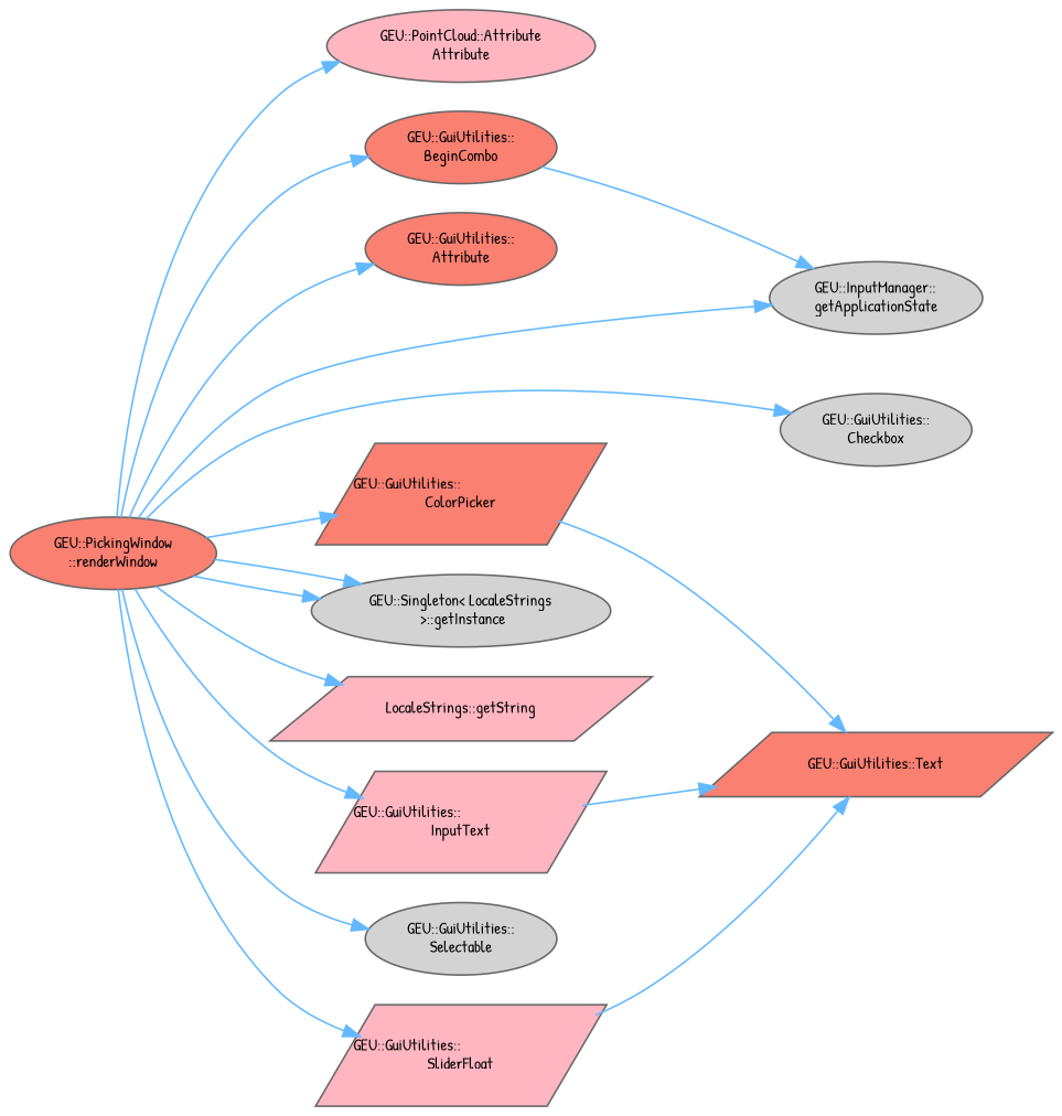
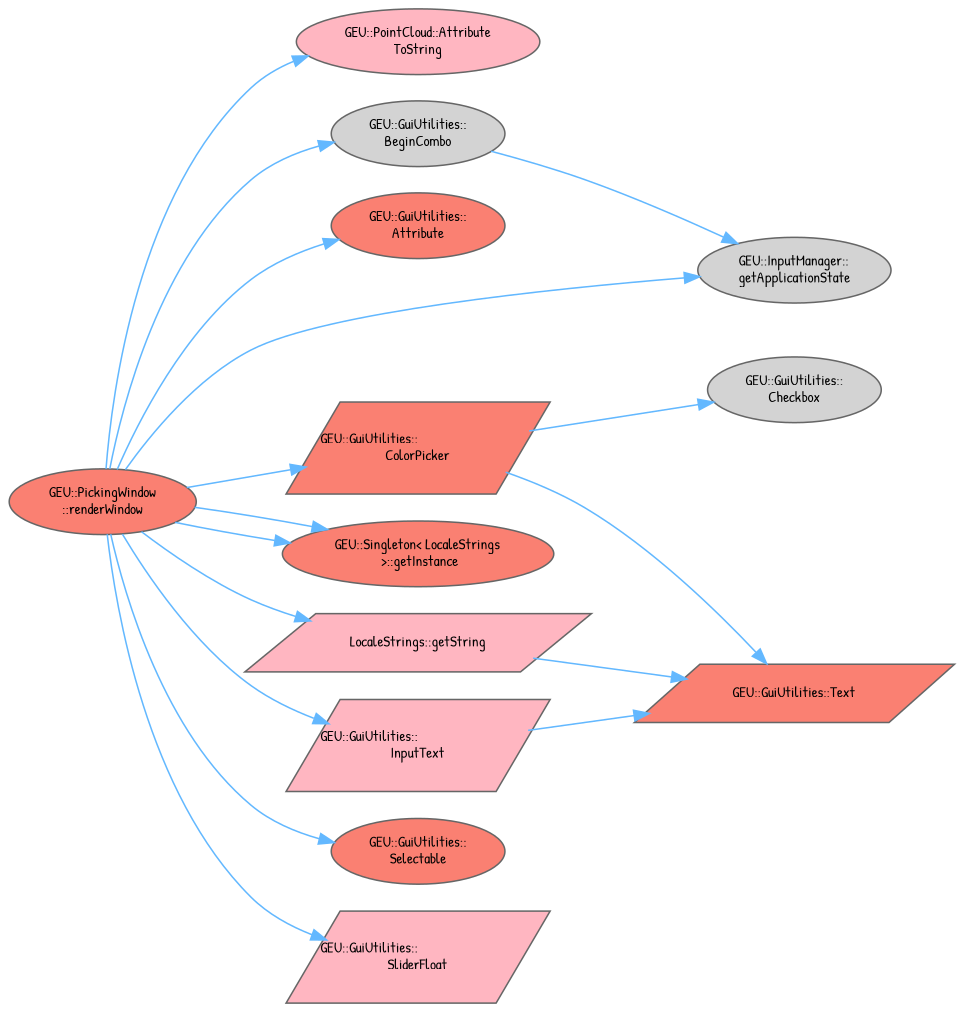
  digraph {
    fontname="Patrick Hand"
    rankdir=LR
    node [color=grey40 fillcolor=salmon fontname="Patrick Hand" fontsize=10 shape=ellipse style=filled]
    edge [color=steelblue1 fontname="Patrick Hand" fontsize=10 labelfontname=Helvetica labelfontsize=10 style=solid]
    n1 [color=gray40 fontcolor=black height=0.2 label="GEU::PickingWindow\l::renderWindow" width=0.4]
-   n2 [fillcolor=lightpink height=0.2 label="GEU::PointCloud::Attribute\lAttribute" width=0.4]
-   n3 [height=0.2 label="GEU::GuiUtilities::\lBeginCombo" width=0.4]
+   n2 [fillcolor=lightpink height=0.2 label="GEU::PointCloud::Attribute\lToString" width=0.4]
+   n3 [fillcolor=lightgrey height=0.2 label="GEU::GuiUtilities::\lBeginCombo" width=0.4]
    n4 [height=0.2 label="GEU::GuiUtilities::\lAttribute" width=0.4]
    n5 [fillcolor=lightgrey height=0.2 label="GEU::GuiUtilities::\lCheckbox" width=0.4]
    n6 [height=0.2 label="GEU::GuiUtilities::\lColorPicker" shape=parallelogram width=0.4]
    n7 [fillcolor=lightgrey height=0.2 label="GEU::InputManager::\lgetApplicationState" width=0.4]
-   n8 [fillcolor=lightgrey height=0.2 label="GEU::Singleton\< LocaleStrings\l \>::getInstance" width=0.4]
+   n8 [height=0.2 label="GEU::Singleton\< LocaleStrings\l \>::getInstance" width=0.4]
    n9 [fillcolor=lightpink height=0.2 label="LocaleStrings::getString" shape=parallelogram width=0.4]
    n10 [fillcolor=lightpink height=0.2 label="GEU::GuiUtilities::\lInputText" shape=parallelogram width=0.4]
-   n11 [fillcolor=lightgrey height=0.2 label="GEU::GuiUtilities::\lSelectable" width=0.4]
+   n11 [height=0.2 label="GEU::GuiUtilities::\lSelectable" width=0.4]
    n12 [fillcolor=lightpink height=0.2 label="GEU::GuiUtilities::\lSliderFloat" shape=parallelogram width=0.4]
    n13 [height=0.2 label="GEU::GuiUtilities::Text" shape=parallelogram width=0.4]
    n1 -> n2
    n1 -> n3
    n1 -> n4
-   n1 -> n5
+   n6 -> n5
    n1 -> n6
    n1 -> n7
    n1 -> n8
    n1 -> n8
    n1 -> n9
    n1 -> n10
    n1 -> n11
    n1 -> n12
    n3 -> n7
    n6 -> n13
    n10 -> n13
-   n12 -> n13
+   n9 -> n13
  }
